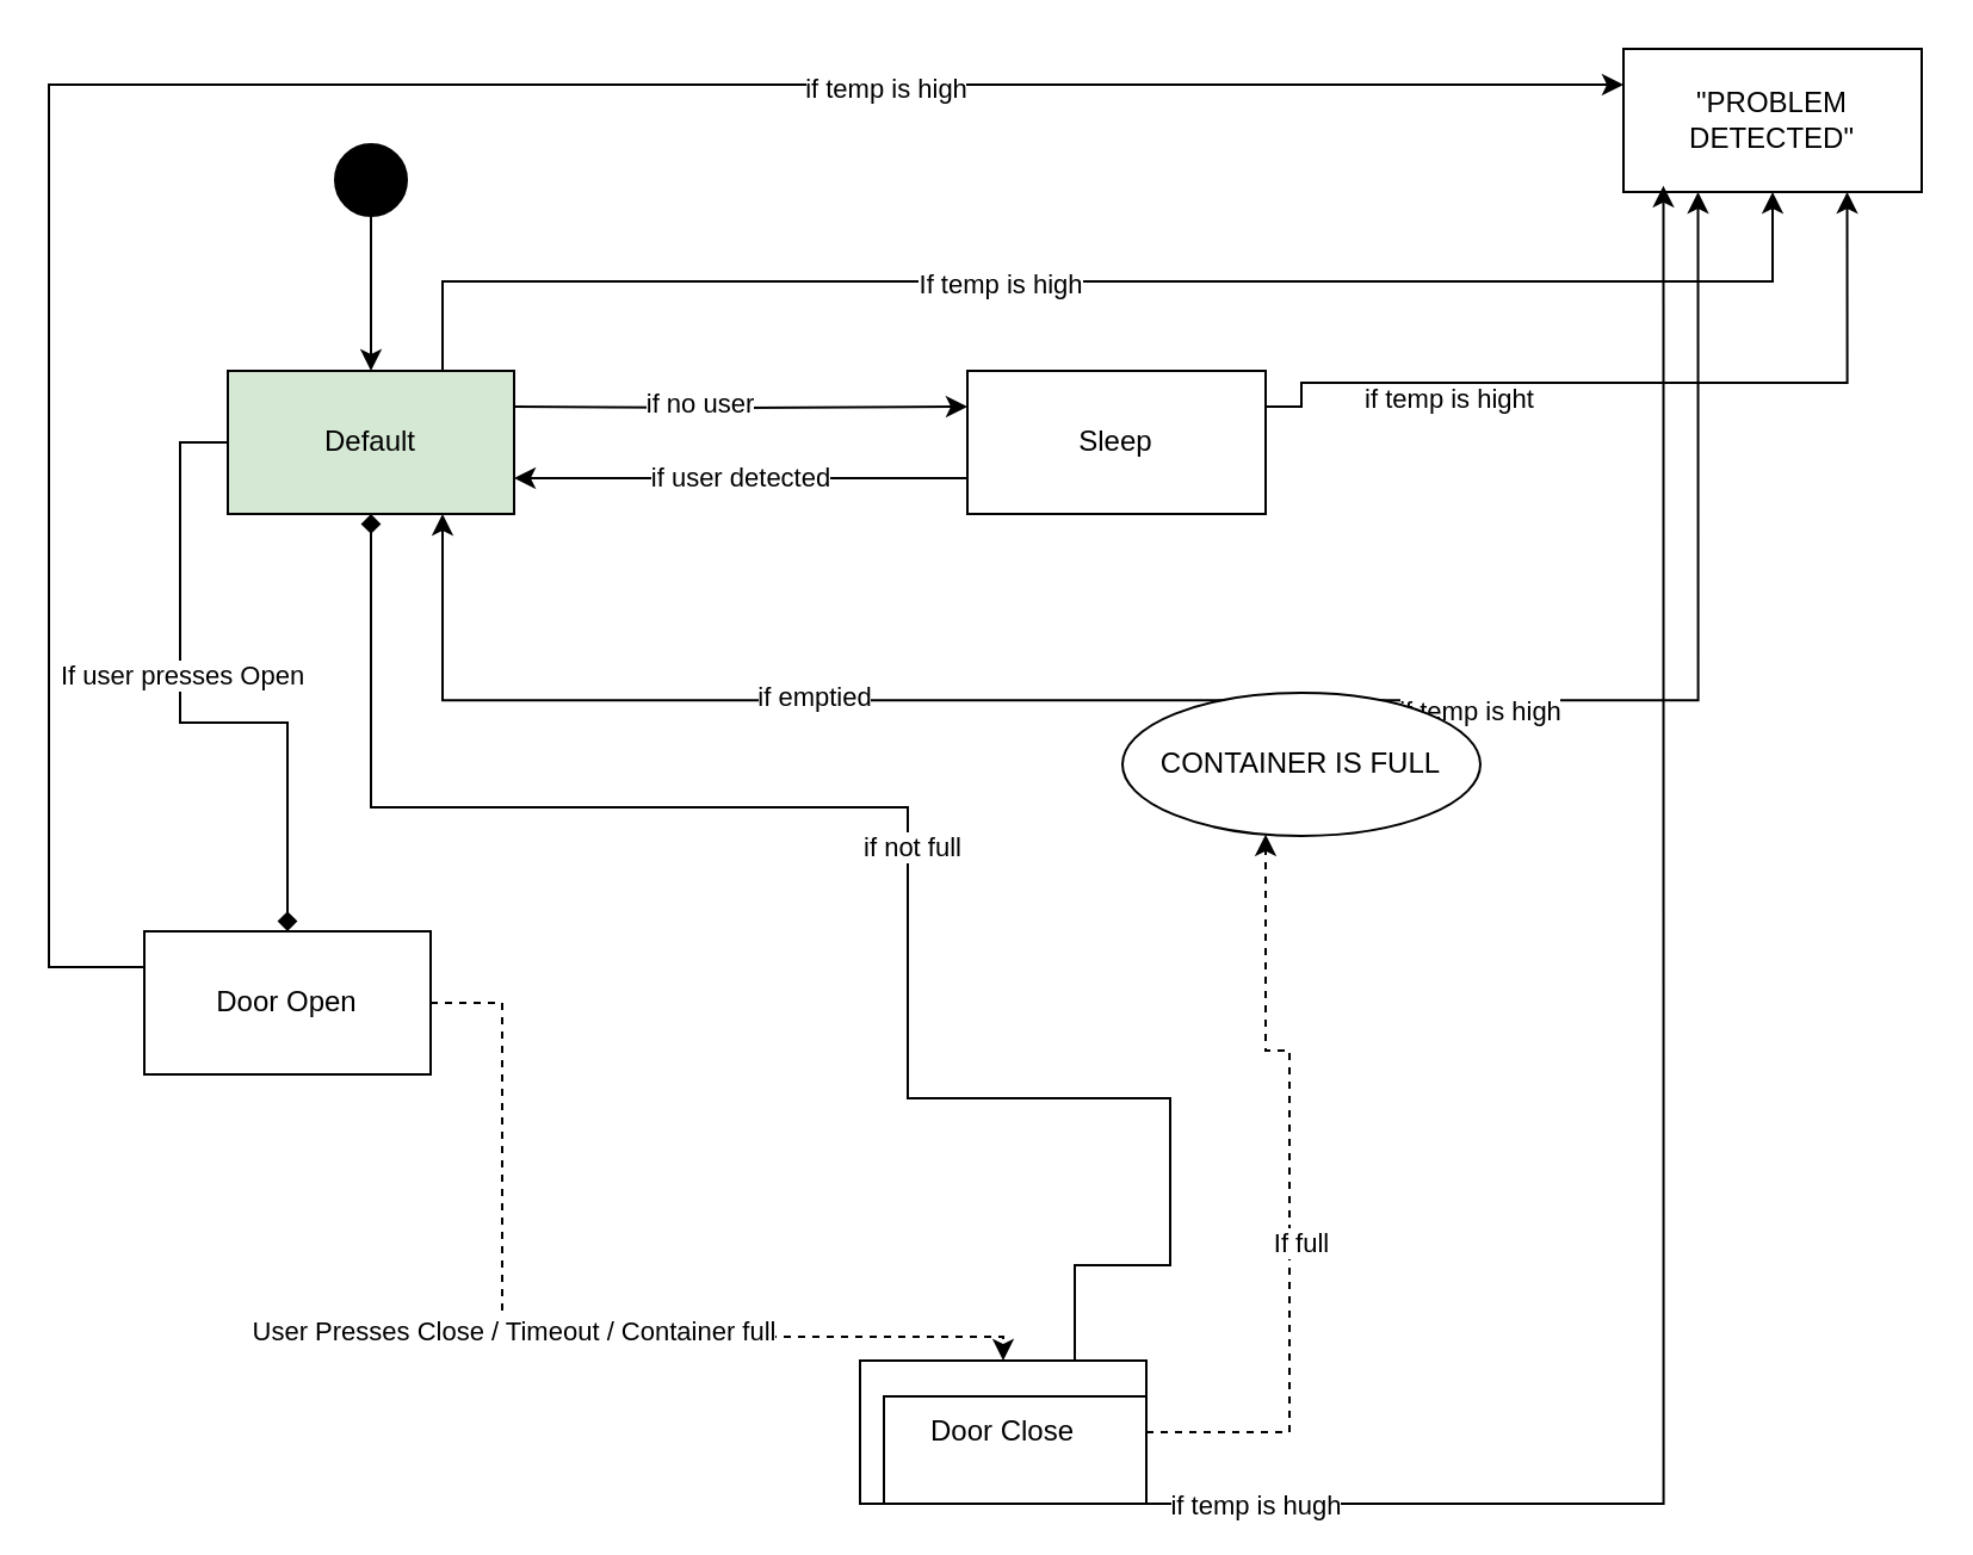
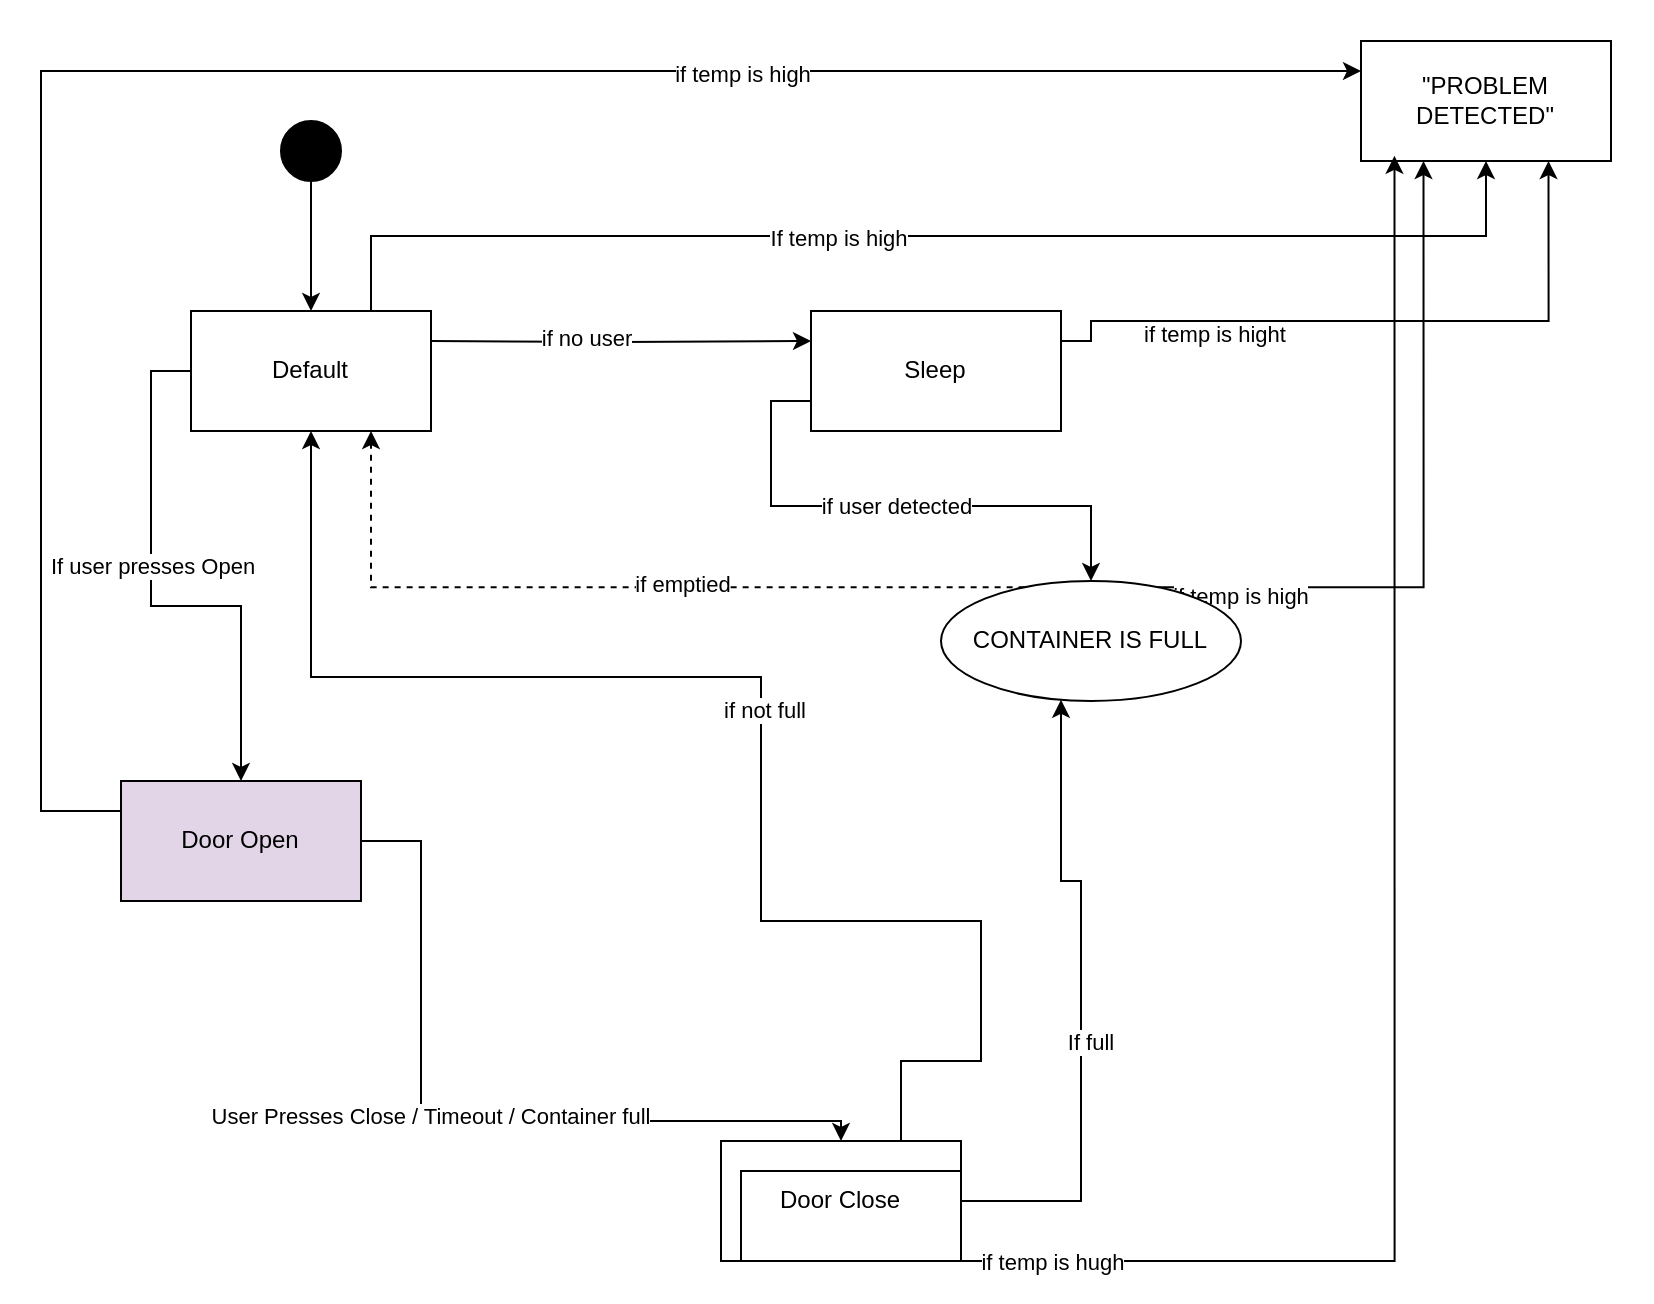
  <mxCell id="0" />
  <mxCell id="1" parent="0" />
  <mxCell id="2" value="" style="edgeStyle=orthogonalEdgeStyle;rounded=0;orthogonalLoop=1;jettySize=auto;html=1;" edge="1" parent="1" source="3" target="10"><mxGeometry relative="1" as="geometry" /></mxCell>
  <mxCell id="3" value="" style="ellipse;fillColor=strokeColor;html=1;" vertex="1" parent="1"><mxGeometry x="140" y="60" width="30" height="30" as="geometry" /></mxCell>
  <mxCell id="4" value="" style="edgeStyle=orthogonalEdgeStyle;rounded=0;orthogonalLoop=1;jettySize=auto;html=1;entryX=0;entryY=0.25;entryDx=0;entryDy=0;" edge="1" parent="1" target="14"><mxGeometry relative="1" as="geometry"><mxPoint x="215" y="170" as="sourcePoint" /><mxPoint x="425" y="170" as="targetPoint" /><Array as="points" /></mxGeometry></mxCell>
  <mxCell id="5" value="if no user" style="edgeLabel;html=1;align=center;verticalAlign=middle;resizable=0;points=[];" vertex="1" connectable="0" parent="4"><mxGeometry x="-0.191" y="2" relative="1" as="geometry"><mxPoint as="offset" /></mxGeometry></mxCell>
- <mxCell id="6" value="" style="edgeStyle=orthogonalEdgeStyle;rounded=0;orthogonalLoop=1;jettySize=auto;html=1;exitX=0;exitY=0.5;exitDx=0;exitDy=0;endArrow=diamond;" edge="1" parent="1" source="10" target="19"><mxGeometry relative="1" as="geometry" /></mxCell>
+ <mxCell id="6" value="" style="edgeStyle=orthogonalEdgeStyle;rounded=0;orthogonalLoop=1;jettySize=auto;html=1;exitX=0;exitY=0.5;exitDx=0;exitDy=0;" edge="1" parent="1" source="10" target="19"><mxGeometry relative="1" as="geometry" /></mxCell>
  <mxCell id="7" value="If user presses Open" style="edgeLabel;html=1;align=center;verticalAlign=middle;resizable=0;points=[];" vertex="1" connectable="0" parent="6"><mxGeometry x="-0.15" y="1" relative="1" as="geometry"><mxPoint x="-1" y="2" as="offset" /></mxGeometry></mxCell>
  <mxCell id="8" style="edgeStyle=orthogonalEdgeStyle;rounded=0;orthogonalLoop=1;jettySize=auto;html=1;exitX=0.75;exitY=0;exitDx=0;exitDy=0;entryX=0.5;entryY=1;entryDx=0;entryDy=0;" edge="1" parent="1" source="10" target="30"><mxGeometry relative="1" as="geometry"><mxPoint x="580" y="80" as="targetPoint" /></mxGeometry></mxCell>
  <mxCell id="9" value="If temp is high" style="edgeLabel;html=1;align=center;verticalAlign=middle;resizable=0;points=[];" vertex="1" connectable="0" parent="8"><mxGeometry x="-0.143" y="-1" relative="1" as="geometry"><mxPoint as="offset" /></mxGeometry></mxCell>
- <mxCell id="10" value="Default" style="whiteSpace=wrap;html=1;fillColor=#d5e8d4;" vertex="1" parent="1"><mxGeometry x="95" y="155" width="120" height="60" as="geometry" /></mxCell>
- <mxCell id="11" value="if user detected" style="edgeStyle=orthogonalEdgeStyle;rounded=0;orthogonalLoop=1;jettySize=auto;html=1;exitX=0;exitY=0.75;exitDx=0;exitDy=0;entryX=1;entryY=0.75;entryDx=0;entryDy=0;" edge="1" parent="1" source="14" target="10"><mxGeometry relative="1" as="geometry" /></mxCell>
+ <mxCell id="10" value="Default" style="whiteSpace=wrap;html=1;" vertex="1" parent="1"><mxGeometry x="95" y="155" width="120" height="60" as="geometry" /></mxCell>
+ <mxCell id="11" value="if user detected" style="edgeStyle=orthogonalEdgeStyle;rounded=0;orthogonalLoop=1;jettySize=auto;html=1;exitX=0;exitY=0.75;exitDx=0;exitDy=0;" edge="1" parent="1" source="14" target="29"><mxGeometry relative="1" as="geometry" /></mxCell>
  <mxCell id="12" style="edgeStyle=orthogonalEdgeStyle;rounded=0;orthogonalLoop=1;jettySize=auto;html=1;exitX=1;exitY=0.25;exitDx=0;exitDy=0;entryX=0.75;entryY=1;entryDx=0;entryDy=0;" edge="1" parent="1" source="14" target="30"><mxGeometry relative="1" as="geometry"><Array as="points"><mxPoint x="545" y="160" /><mxPoint x="774" y="160" /></Array></mxGeometry></mxCell>
  <mxCell id="13" value="if temp is hight" style="edgeLabel;html=1;align=center;verticalAlign=middle;resizable=0;points=[];" vertex="1" connectable="0" parent="12"><mxGeometry x="-0.487" y="-6" relative="1" as="geometry"><mxPoint as="offset" /></mxGeometry></mxCell>
  <mxCell id="14" value="Sleep" style="whiteSpace=wrap;html=1;" vertex="1" parent="1"><mxGeometry x="405" y="155" width="125" height="60" as="geometry" /></mxCell>
- <mxCell id="15" value="" style="edgeStyle=orthogonalEdgeStyle;rounded=0;orthogonalLoop=1;jettySize=auto;html=1;dashed=1;" edge="1" parent="1" source="19" target="24"><mxGeometry relative="1" as="geometry"><Array as="points"><mxPoint x="210" y="420" /><mxPoint x="210" y="560" /></Array></mxGeometry></mxCell>
+ <mxCell id="15" value="" style="edgeStyle=orthogonalEdgeStyle;rounded=0;orthogonalLoop=1;jettySize=auto;html=1;" edge="1" parent="1" source="19" target="24"><mxGeometry relative="1" as="geometry"><Array as="points"><mxPoint x="210" y="420" /><mxPoint x="210" y="560" /></Array></mxGeometry></mxCell>
  <mxCell id="16" value="User Presses Close / Timeout / Container full" style="edgeLabel;html=1;align=center;verticalAlign=middle;resizable=0;points=[];" vertex="1" connectable="0" parent="15"><mxGeometry x="-0.109" y="3" relative="1" as="geometry"><mxPoint as="offset" /></mxGeometry></mxCell>
  <mxCell id="17" style="edgeStyle=orthogonalEdgeStyle;rounded=0;orthogonalLoop=1;jettySize=auto;html=1;exitX=0;exitY=0.25;exitDx=0;exitDy=0;entryX=0;entryY=0.25;entryDx=0;entryDy=0;" edge="1" parent="1" source="19" target="30"><mxGeometry relative="1" as="geometry"><Array as="points"><mxPoint x="20" y="405" /><mxPoint x="20" y="35" /></Array></mxGeometry></mxCell>
  <mxCell id="18" value="if temp is high" style="edgeLabel;html=1;align=center;verticalAlign=middle;resizable=0;points=[];" vertex="1" connectable="0" parent="17"><mxGeometry x="0.42" y="-1" relative="1" as="geometry"><mxPoint as="offset" /></mxGeometry></mxCell>
- <mxCell id="19" value="Door Open" style="whiteSpace=wrap;html=1;" vertex="1" parent="1"><mxGeometry x="60" y="390" width="120" height="60" as="geometry" /></mxCell>
- <mxCell id="20" style="edgeStyle=orthogonalEdgeStyle;rounded=0;orthogonalLoop=1;jettySize=auto;html=1;exitX=0.75;exitY=0;exitDx=0;exitDy=0;entryX=0.5;entryY=1;entryDx=0;entryDy=0;endArrow=diamond;" edge="1" parent="1" source="24" target="10"><mxGeometry relative="1" as="geometry"><Array as="points"><mxPoint x="490" y="530" /><mxPoint x="490" y="460" /><mxPoint x="380" y="460" /><mxPoint x="380" y="338" /><mxPoint x="155" y="338" /></Array></mxGeometry></mxCell>
+ <mxCell id="19" value="Door Open" style="whiteSpace=wrap;html=1;fillColor=#e1d5e7;" vertex="1" parent="1"><mxGeometry x="60" y="390" width="120" height="60" as="geometry" /></mxCell>
+ <mxCell id="20" style="edgeStyle=orthogonalEdgeStyle;rounded=0;orthogonalLoop=1;jettySize=auto;html=1;exitX=0.75;exitY=0;exitDx=0;exitDy=0;entryX=0.5;entryY=1;entryDx=0;entryDy=0;" edge="1" parent="1" source="24" target="10"><mxGeometry relative="1" as="geometry"><Array as="points"><mxPoint x="490" y="530" /><mxPoint x="490" y="460" /><mxPoint x="380" y="460" /><mxPoint x="380" y="338" /><mxPoint x="155" y="338" /></Array></mxGeometry></mxCell>
  <mxCell id="21" value="if not full" style="edgeLabel;html=1;align=center;verticalAlign=middle;resizable=0;points=[];" vertex="1" connectable="0" parent="20"><mxGeometry x="0.002" relative="1" as="geometry"><mxPoint x="1" as="offset" /></mxGeometry></mxCell>
- <mxCell id="22" value="" style="edgeStyle=orthogonalEdgeStyle;rounded=0;orthogonalLoop=1;jettySize=auto;html=1;dashed=1;" edge="1" parent="1" source="24" target="29"><mxGeometry relative="1" as="geometry"><Array as="points"><mxPoint x="540" y="600" /><mxPoint x="540" y="440" /><mxPoint x="530" y="440" /></Array></mxGeometry></mxCell>
+ <mxCell id="22" value="" style="edgeStyle=orthogonalEdgeStyle;rounded=0;orthogonalLoop=1;jettySize=auto;html=1;" edge="1" parent="1" source="24" target="29"><mxGeometry relative="1" as="geometry"><Array as="points"><mxPoint x="540" y="600" /><mxPoint x="540" y="440" /><mxPoint x="530" y="440" /></Array></mxGeometry></mxCell>
  <mxCell id="23" value="If full" style="edgeLabel;html=1;align=center;verticalAlign=middle;resizable=0;points=[];" vertex="1" connectable="0" parent="22"><mxGeometry x="-0.15" y="-4" relative="1" as="geometry"><mxPoint y="-4" as="offset" /></mxGeometry></mxCell>
  <mxCell id="24" value="Door Close" style="whiteSpace=wrap;html=1;" vertex="1" parent="1"><mxGeometry x="360" y="570" width="120" height="60" as="geometry" /></mxCell>
- <mxCell id="25" style="edgeStyle=orthogonalEdgeStyle;rounded=0;orthogonalLoop=1;jettySize=auto;html=1;exitX=0.25;exitY=0;exitDx=0;exitDy=0;entryX=0.75;entryY=1;entryDx=0;entryDy=0;" edge="1" parent="1" source="29" target="10"><mxGeometry relative="1" as="geometry" /></mxCell>
+ <mxCell id="25" style="edgeStyle=orthogonalEdgeStyle;rounded=0;orthogonalLoop=1;jettySize=auto;html=1;exitX=0.25;exitY=0;exitDx=0;exitDy=0;entryX=0.75;entryY=1;entryDx=0;entryDy=0;dashed=1;" edge="1" parent="1" source="29" target="10"><mxGeometry relative="1" as="geometry" /></mxCell>
  <mxCell id="26" value="if emptied" style="edgeLabel;html=1;align=center;verticalAlign=middle;resizable=0;points=[];" vertex="1" connectable="0" parent="25"><mxGeometry x="-0.161" y="-2" relative="1" as="geometry"><mxPoint x="-1" as="offset" /></mxGeometry></mxCell>
  <mxCell id="27" style="edgeStyle=orthogonalEdgeStyle;rounded=0;orthogonalLoop=1;jettySize=auto;html=1;exitX=0.75;exitY=0;exitDx=0;exitDy=0;entryX=0.25;entryY=1;entryDx=0;entryDy=0;" edge="1" parent="1" source="29" target="30"><mxGeometry relative="1" as="geometry" /></mxCell>
  <mxCell id="28" value="if temp is high" style="edgeLabel;html=1;align=center;verticalAlign=middle;resizable=0;points=[];" vertex="1" connectable="0" parent="27"><mxGeometry x="-0.765" y="-4" relative="1" as="geometry"><mxPoint as="offset" /></mxGeometry></mxCell>
  <mxCell id="29" value="CONTAINER IS FULL" style="ellipse;whiteSpace=wrap;html=1;" vertex="1" parent="1"><mxGeometry x="470" y="290" width="150" height="60" as="geometry" /></mxCell>
  <mxCell id="30" value="&quot;PROBLEM DETECTED&quot;" style="whiteSpace=wrap;html=1;" vertex="1" parent="1"><mxGeometry x="680" y="20" width="125" height="60" as="geometry" /></mxCell>
  <mxCell id="31" style="edgeStyle=orthogonalEdgeStyle;rounded=0;orthogonalLoop=1;jettySize=auto;html=1;exitX=1;exitY=0.25;exitDx=0;exitDy=0;entryX=0.134;entryY=0.957;entryDx=0;entryDy=0;entryPerimeter=0;" edge="1" parent="1" source="24" target="30"><mxGeometry relative="1" as="geometry"><Array as="points"><mxPoint x="370" y="630" /><mxPoint x="697" y="630" /></Array></mxGeometry></mxCell>
  <mxCell id="32" value="if temp is hugh" style="edgeLabel;html=1;align=center;verticalAlign=middle;resizable=0;points=[];" vertex="1" connectable="0" parent="31"><mxGeometry x="-0.4" relative="1" as="geometry"><mxPoint as="offset" /></mxGeometry></mxCell>
